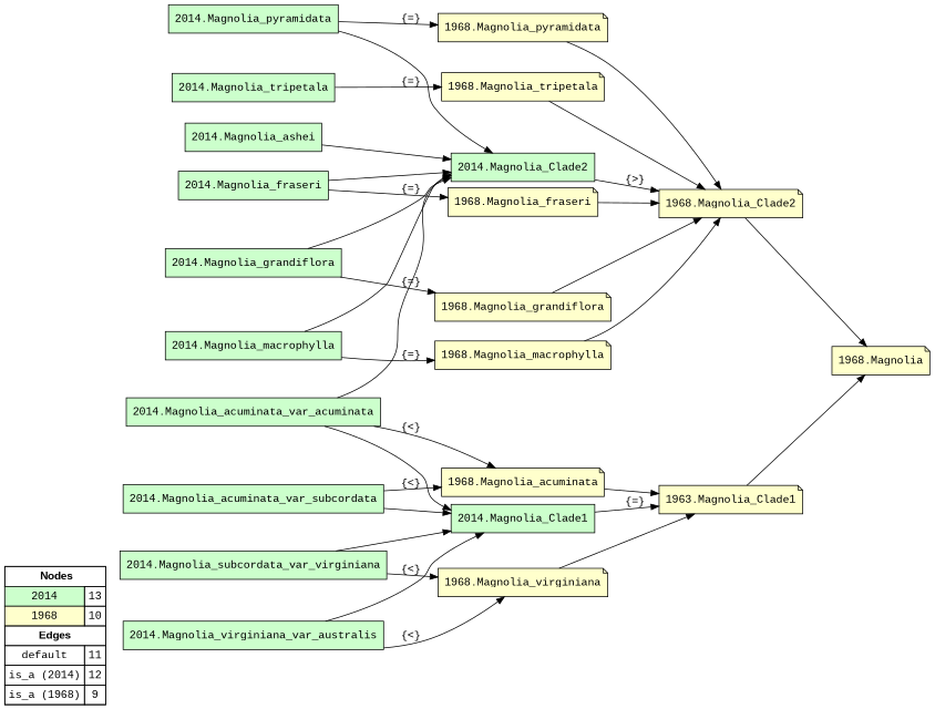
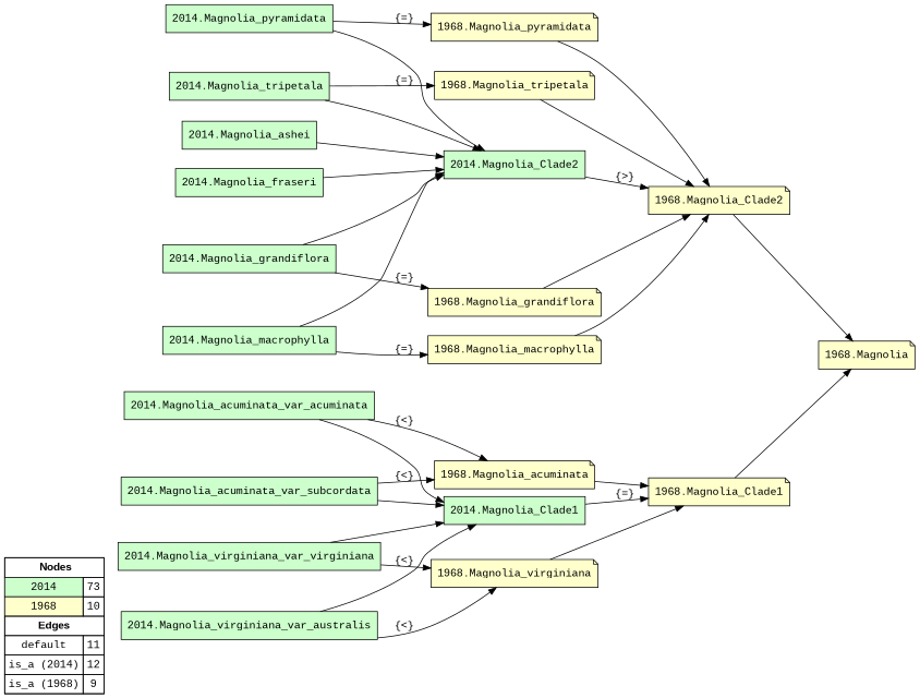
  digraph {
    fontname="Liberation Mono"
    rankdir=LR
    node [fillcolor="#CCFFCC" fontname="Liberation Mono" shape=box style=filled]
    edge [color="#000000" constraint=true dir=forward fontname="Liberation Mono" penwidth=1 style=solid]
-   n1 [fillcolor=white label=<   <TABLE BORDER="0" CELLBORDER="1" CELLSPACING="0" CELLPADDING="4">  <TR> <TD COLSPAN="2"><font face="Arial Black"> Nodes</font></TD> </TR>  <TR>   <TD bgcolor="#CCFFCC" fontname="helvetica">2014</TD>   <TD>13</TD>   </TR>  <TR>   <TD bgcolor="#FFFFCC" fontname="helvetica">1968</TD>   <TD>10</TD>   </TR>  <TR> <TD COLSPAN="2"><font face = "Arial Black"> Edges </font></TD> </TR>  <TR>   <TD><font color ="#000000">default</font></TD><TD>11</TD> </TR> <TR>   <TD><font color ="#000000">is_a (2014)</font></TD><TD>12</TD> </TR> <TR>   <TD><font color ="#000000">is_a (1968)</font></TD><TD>9</TD> </TR> </TABLE>   > margin=0]
+   n1 [fillcolor=white label=<   <TABLE BORDER="0" CELLBORDER="1" CELLSPACING="0" CELLPADDING="4">  <TR> <TD COLSPAN="2"><font face="Arial Black"> Nodes</font></TD> </TR>  <TR>   <TD bgcolor="#CCFFCC" fontname="helvetica">2014</TD>   <TD>73</TD>   </TR>  <TR>   <TD bgcolor="#FFFFCC" fontname="helvetica">1968</TD>   <TD>10</TD>   </TR>  <TR> <TD COLSPAN="2"><font face = "Arial Black"> Edges </font></TD> </TR>  <TR>   <TD><font color ="#000000">default</font></TD><TD>11</TD> </TR> <TR>   <TD><font color ="#000000">is_a (2014)</font></TD><TD>12</TD> </TR> <TR>   <TD><font color ="#000000">is_a (1968)</font></TD><TD>9</TD> </TR> </TABLE>   > margin=0]
    "2014.Magnolia_tripetala"
    "2014.Magnolia_Clade2"
    "1968.Magnolia_tripetala" [fillcolor="#FFFFCC" shape=note]
    "1968.Magnolia_Clade2" [fillcolor="#FFFFCC" shape=note]
    "1968.Magnolia" [fillcolor="#FFFFCC" shape=note]
    "2014.Magnolia_fraseri"
-   "1968.Magnolia_fraseri" [fillcolor="#FFFFCC" shape=note]
    "2014.Magnolia_acuminata_var_subcordata"
    "2014.Magnolia_Clade1"
    "1968.Magnolia_acuminata" [fillcolor="#FFFFCC" shape=note]
-   "1968.Magnolia_Clade1" [fillcolor="#FFFFCC" shape=note label="1963.Magnolia_Clade1"]
-   "2014.Magnolia_virginiana_var_virginiana" [label="2014.Magnolia_subcordata_var_virginiana"]
+   "1968.Magnolia_Clade1" [fillcolor="#FFFFCC" shape=note]
+   "2014.Magnolia_virginiana_var_virginiana"
    "1968.Magnolia_virginiana" [fillcolor="#FFFFCC" shape=note]
    "2014.Magnolia_ashei"
    "2014.Magnolia_pyramidata"
    "1968.Magnolia_pyramidata" [fillcolor="#FFFFCC" shape=note]
    "2014.Magnolia_grandiflora"
    "1968.Magnolia_grandiflora" [fillcolor="#FFFFCC" shape=note]
    "2014.Magnolia_acuminata_var_acuminata"
    "2014.Magnolia_macrophylla"
    "1968.Magnolia_macrophylla" [fillcolor="#FFFFCC" shape=note]
    "2014.Magnolia_virginiana_var_australis"
    subgraph sub_1 {
      rank=source
      n1
    }
-   "2014.Magnolia_acuminata_var_acuminata" -> "2014.Magnolia_Clade2"
+   "2014.Magnolia_tripetala" -> "2014.Magnolia_Clade2"
    "2014.Magnolia_tripetala" -> "1968.Magnolia_tripetala" [label="{=}"]
    "2014.Magnolia_Clade2" -> "1968.Magnolia_Clade2" [label="{>}"]
    "1968.Magnolia_tripetala" -> "1968.Magnolia_Clade2"
    "1968.Magnolia_Clade2" -> "1968.Magnolia"
    "2014.Magnolia_fraseri" -> "2014.Magnolia_Clade2"
-   "2014.Magnolia_fraseri" -> "1968.Magnolia_fraseri" [label="{=}"]
-   "1968.Magnolia_fraseri" -> "1968.Magnolia_Clade2"
    "2014.Magnolia_acuminata_var_subcordata" -> "2014.Magnolia_Clade1"
    "2014.Magnolia_acuminata_var_subcordata" -> "1968.Magnolia_acuminata" [label="{<}"]
    "2014.Magnolia_Clade1" -> "1968.Magnolia_Clade1" [label="{=}"]
    "1968.Magnolia_acuminata" -> "1968.Magnolia_Clade1"
    "1968.Magnolia_Clade1" -> "1968.Magnolia"
    "2014.Magnolia_virginiana_var_virginiana" -> "2014.Magnolia_Clade1"
    "2014.Magnolia_virginiana_var_virginiana" -> "1968.Magnolia_virginiana" [label="{<}"]
    "1968.Magnolia_virginiana" -> "1968.Magnolia_Clade1"
    "2014.Magnolia_ashei" -> "2014.Magnolia_Clade2"
    "2014.Magnolia_pyramidata" -> "2014.Magnolia_Clade2"
    "2014.Magnolia_pyramidata" -> "1968.Magnolia_pyramidata" [label="{=}"]
    "1968.Magnolia_pyramidata" -> "1968.Magnolia_Clade2"
    "2014.Magnolia_grandiflora" -> "2014.Magnolia_Clade2"
    "2014.Magnolia_grandiflora" -> "1968.Magnolia_grandiflora" [label="{=}"]
    "1968.Magnolia_grandiflora" -> "1968.Magnolia_Clade2"
    "2014.Magnolia_acuminata_var_acuminata" -> "2014.Magnolia_Clade1"
    "2014.Magnolia_acuminata_var_acuminata" -> "1968.Magnolia_acuminata" [label="{<}"]
    "2014.Magnolia_macrophylla" -> "2014.Magnolia_Clade2"
    "2014.Magnolia_macrophylla" -> "1968.Magnolia_macrophylla" [label="{=}"]
    "1968.Magnolia_macrophylla" -> "1968.Magnolia_Clade2"
    "2014.Magnolia_virginiana_var_australis" -> "2014.Magnolia_Clade1"
    "2014.Magnolia_virginiana_var_australis" -> "1968.Magnolia_virginiana" [label="{<}"]
  }
